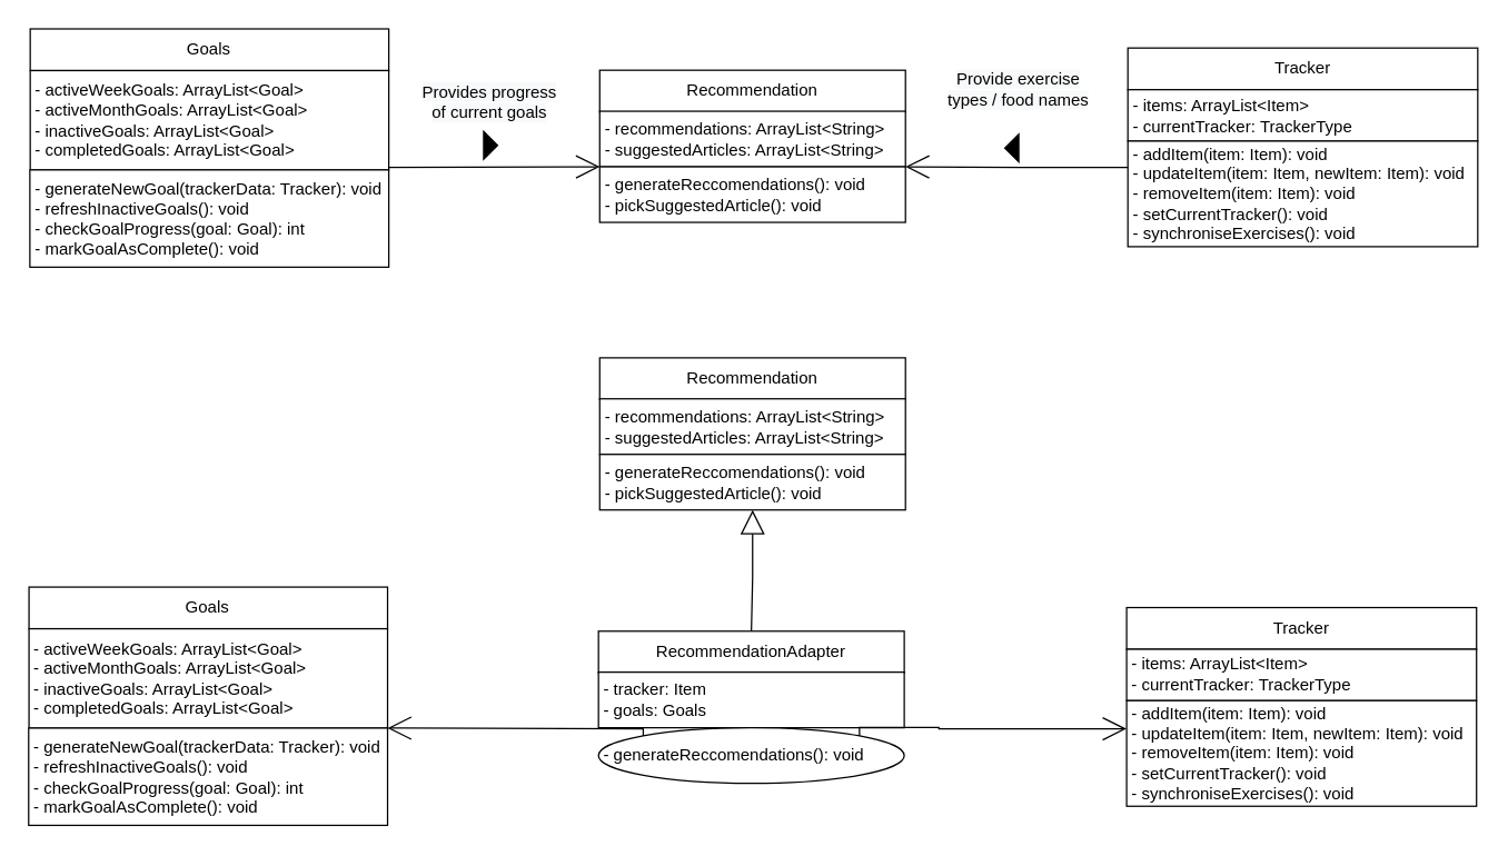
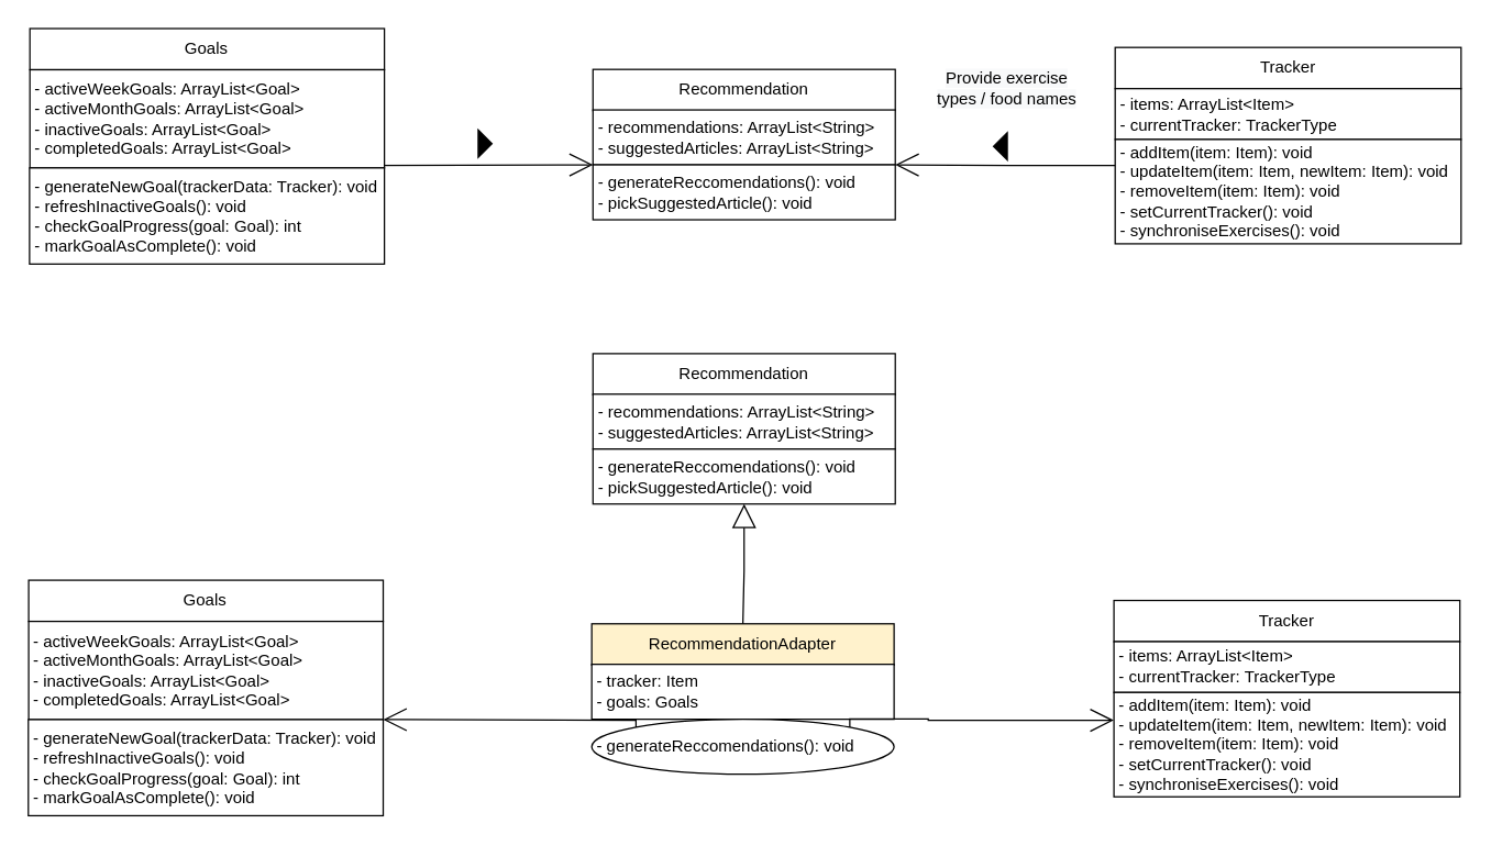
  <mxCell id="0" />
  <mxCell id="1" parent="0" />
  <mxCell id="2" value="Tracker" style="rounded=0;whiteSpace=wrap;html=1;" vertex="1" parent="1"><mxGeometry x="811" y="34" width="251.75" height="30" as="geometry" /></mxCell>
  <mxCell id="3" value="Recommendation" style="rounded=0;whiteSpace=wrap;html=1;" vertex="1" parent="1"><mxGeometry x="431" y="50" width="220" height="30" as="geometry" /></mxCell>
  <mxCell id="4" value="Goals" style="rounded=0;whiteSpace=wrap;html=1;" vertex="1" parent="1"><mxGeometry x="21.25" y="20.25" width="258" height="30" as="geometry" /></mxCell>
  <mxCell id="5" value="" style="triangle;whiteSpace=wrap;html=1;fontSize=12;fillColor=#000000;flipV=1;flipH=1;" vertex="1" parent="1"><mxGeometry x="722.5" y="96" width="10" height="20" as="geometry" /></mxCell>
  <mxCell id="6" value="" style="triangle;whiteSpace=wrap;html=1;fontSize=12;fillColor=#000000;" vertex="1" parent="1"><mxGeometry x="347.5" y="94" width="10" height="20" as="geometry" /></mxCell>
- <mxCell id="7" value="&lt;span style=&quot;background-color: rgb(248, 249, 250);&quot;&gt;Provides progress of current goals&lt;/span&gt;" style="text;html=1;strokeColor=none;fillColor=none;align=center;verticalAlign=middle;whiteSpace=wrap;rounded=0;fontSize=12;" vertex="1" parent="1"><mxGeometry x="301" y="58" width="101.5" height="30" as="geometry" /></mxCell>
  <mxCell id="8" value="&lt;span style=&quot;background-color: rgb(248, 249, 250);&quot;&gt;Provide exercise types / food names&lt;/span&gt;" style="text;html=1;strokeColor=none;fillColor=none;align=center;verticalAlign=middle;whiteSpace=wrap;rounded=0;fontSize=12;" vertex="1" parent="1"><mxGeometry x="676" y="49" width="113" height="30" as="geometry" /></mxCell>
  <mxCell id="9" value="- items: ArrayList&amp;lt;Item&amp;gt;&lt;br&gt;- currentTracker:&amp;nbsp;&lt;span style=&quot;text-align: center;&quot;&gt;TrackerType&lt;/span&gt;" style="rounded=0;whiteSpace=wrap;html=1;align=left;spacingLeft=2;" vertex="1" parent="1"><mxGeometry x="811" y="64" width="251.75" height="37" as="geometry" /></mxCell>
  <mxCell id="10" value="- addItem(item: Item): void&lt;br&gt;- updateItem(item: Item, newItem: Item): void&lt;br&gt;- removeItem(item: Item): void&lt;br&gt;- setCurrentTracker(): void&lt;br&gt;- synchroniseExercises(): void" style="rounded=0;whiteSpace=wrap;html=1;align=left;spacingLeft=2;" vertex="1" parent="1"><mxGeometry x="811" y="101" width="251.75" height="76" as="geometry" /></mxCell>
  <mxCell id="11" value="- recommendations: ArrayList&amp;lt;String&amp;gt;&lt;br&gt;- suggestedArticles: ArrayList&amp;lt;String&amp;gt;" style="rounded=0;whiteSpace=wrap;html=1;align=left;spacingLeft=2;" vertex="1" parent="1"><mxGeometry x="431" y="79.5" width="220" height="40" as="geometry" /></mxCell>
  <mxCell id="12" style="edgeStyle=orthogonalEdgeStyle;rounded=0;orthogonalLoop=1;jettySize=auto;html=1;exitX=1;exitY=0;exitDx=0;exitDy=0;entryX=0;entryY=0.25;entryDx=0;entryDy=0;startArrow=open;startFill=0;endArrow=none;endFill=0;endSize=15;startSize=15;" edge="1" parent="1" source="13" target="10"><mxGeometry relative="1" as="geometry"><Array as="points"><mxPoint x="735" y="120" /><mxPoint x="819" y="119" /></Array></mxGeometry></mxCell>
  <mxCell id="13" value="- generateReccomendations(): void&lt;br&gt;- pickSuggestedArticle(): void" style="rounded=0;whiteSpace=wrap;html=1;align=left;spacingLeft=2;" vertex="1" parent="1"><mxGeometry x="431" y="119.5" width="220" height="40" as="geometry" /></mxCell>
  <mxCell id="14" style="edgeStyle=orthogonalEdgeStyle;rounded=0;orthogonalLoop=1;jettySize=auto;html=1;entryX=0;entryY=0;entryDx=0;entryDy=0;endArrow=open;endFill=0;startSize=15;endSize=15;" edge="1" parent="1" target="13"><mxGeometry relative="1" as="geometry"><mxPoint x="281" y="120" as="sourcePoint" /><Array as="points"><mxPoint x="269" y="120" /></Array></mxGeometry></mxCell>
  <mxCell id="15" value="- activeWeekGoals: ArrayList&amp;lt;Goal&amp;gt;&lt;br&gt;- activeMonthGoals: ArrayList&amp;lt;Goal&amp;gt;&lt;br&gt;- inactiveGoals: ArrayList&amp;lt;Goal&amp;gt;&lt;br&gt;- completedGoals: ArrayList&amp;lt;Goal&amp;gt;" style="rounded=0;whiteSpace=wrap;html=1;align=left;spacingLeft=2;" vertex="1" parent="1"><mxGeometry x="21.25" y="50.25" width="258" height="71.5" as="geometry" /></mxCell>
  <mxCell id="16" value="- generateNewGoal(trackerData: Tracker): void&lt;br&gt;- refreshInactiveGoals(): void&lt;br&gt;- checkGoalProgress(goal: Goal): int&lt;br&gt;- markGoalAsComplete(): void" style="rounded=0;whiteSpace=wrap;html=1;align=left;spacingLeft=2;" vertex="1" parent="1"><mxGeometry x="21" y="121.75" width="258.25" height="70" as="geometry" /></mxCell>
  <mxCell id="17" value="Tracker" style="rounded=0;whiteSpace=wrap;html=1;" vertex="1" parent="1"><mxGeometry x="810.12" y="436.75" width="251.75" height="30" as="geometry" /></mxCell>
- <mxCell id="18" value="RecommendationAdapter" style="rounded=0;whiteSpace=wrap;html=1;" vertex="1" parent="1"><mxGeometry x="430.12" y="453.75" width="220" height="30" as="geometry" /></mxCell>
+ <mxCell id="18" value="RecommendationAdapter" style="rounded=0;whiteSpace=wrap;html=1;fillColor=#fff2cc;" vertex="1" parent="1"><mxGeometry x="430.12" y="453.75" width="220" height="30" as="geometry" /></mxCell>
  <mxCell id="19" value="Goals" style="rounded=0;whiteSpace=wrap;html=1;" vertex="1" parent="1"><mxGeometry x="20.37" y="422" width="258" height="30" as="geometry" /></mxCell>
  <mxCell id="20" value="- items: ArrayList&amp;lt;Item&amp;gt;&lt;br&gt;- currentTracker:&amp;nbsp;&lt;span style=&quot;text-align: center;&quot;&gt;TrackerType&lt;/span&gt;" style="rounded=0;whiteSpace=wrap;html=1;align=left;spacingLeft=2;" vertex="1" parent="1"><mxGeometry x="810.12" y="466.75" width="251.75" height="37" as="geometry" /></mxCell>
  <mxCell id="21" value="- addItem(item: Item): void&lt;br&gt;- updateItem(item: Item, newItem: Item): void&lt;br&gt;- removeItem(item: Item): void&lt;br&gt;- setCurrentTracker(): void&lt;br&gt;- synchroniseExercises(): void" style="rounded=0;whiteSpace=wrap;html=1;align=left;spacingLeft=2;" vertex="1" parent="1"><mxGeometry x="810.12" y="503.75" width="251.75" height="76" as="geometry" /></mxCell>
  <mxCell id="22" value="- tracker: Item&lt;br&gt;- goals: Goals" style="rounded=0;whiteSpace=wrap;html=1;align=left;spacingLeft=2;" vertex="1" parent="1"><mxGeometry x="430.12" y="483.25" width="220" height="40" as="geometry" /></mxCell>
  <mxCell id="23" style="edgeStyle=orthogonalEdgeStyle;rounded=0;orthogonalLoop=1;jettySize=auto;html=1;exitX=1;exitY=0;exitDx=0;exitDy=0;startArrow=none;startFill=0;endArrow=open;endFill=0;endSize=15;startSize=15;" edge="1" parent="1" source="24"><mxGeometry relative="1" as="geometry"><Array as="points"><mxPoint x="675" y="523" /><mxPoint x="810" y="524" /></Array><mxPoint x="810" y="524" as="targetPoint" /></mxGeometry></mxCell>
  <mxCell id="24" value="- generateReccomendations(): void" style="ellipse;whiteSpace=wrap;html=1;align=left;spacingLeft=2;" vertex="1" parent="1"><mxGeometry x="430.12" y="523.25" width="220" height="40" as="geometry" /></mxCell>
  <mxCell id="25" style="edgeStyle=orthogonalEdgeStyle;rounded=0;orthogonalLoop=1;jettySize=auto;html=1;entryX=0;entryY=0;entryDx=0;entryDy=0;endArrow=none;endFill=0;startSize=15;endSize=15;startArrow=open;startFill=0;exitX=1;exitY=1;exitDx=0;exitDy=0;" edge="1" parent="1" target="24" source="26"><mxGeometry relative="1" as="geometry"><mxPoint x="280.12" y="521.75" as="sourcePoint" /><Array as="points"><mxPoint x="291" y="523" /><mxPoint x="430" y="524" /></Array></mxGeometry></mxCell>
  <mxCell id="26" value="- activeWeekGoals: ArrayList&amp;lt;Goal&amp;gt;&lt;br&gt;- activeMonthGoals: ArrayList&amp;lt;Goal&amp;gt;&lt;br&gt;- inactiveGoals: ArrayList&amp;lt;Goal&amp;gt;&lt;br&gt;- completedGoals: ArrayList&amp;lt;Goal&amp;gt;" style="rounded=0;whiteSpace=wrap;html=1;align=left;spacingLeft=2;" vertex="1" parent="1"><mxGeometry x="20.37" y="452" width="258" height="71.5" as="geometry" /></mxCell>
  <mxCell id="27" value="- generateNewGoal(trackerData: Tracker): void&lt;br&gt;- refreshInactiveGoals(): void&lt;br&gt;- checkGoalProgress(goal: Goal): int&lt;br&gt;- markGoalAsComplete(): void" style="rounded=0;whiteSpace=wrap;html=1;align=left;spacingLeft=2;" vertex="1" parent="1"><mxGeometry x="20.12" y="523.5" width="258.25" height="70" as="geometry" /></mxCell>
  <mxCell id="28" value="Recommendation" style="rounded=0;whiteSpace=wrap;html=1;" vertex="1" parent="1"><mxGeometry x="431" y="257" width="220" height="30" as="geometry" /></mxCell>
  <mxCell id="29" value="- recommendations: ArrayList&amp;lt;String&amp;gt;&lt;br&gt;- suggestedArticles: ArrayList&amp;lt;String&amp;gt;" style="rounded=0;whiteSpace=wrap;html=1;align=left;spacingLeft=2;" vertex="1" parent="1"><mxGeometry x="431" y="286.5" width="220" height="40" as="geometry" /></mxCell>
  <mxCell id="30" style="edgeStyle=orthogonalEdgeStyle;rounded=0;orthogonalLoop=1;jettySize=auto;html=1;entryX=0.5;entryY=0;entryDx=0;entryDy=0;startArrow=block;startFill=0;endArrow=none;endFill=0;startSize=15;endSize=15;" edge="1" parent="1" source="31" target="18"><mxGeometry relative="1" as="geometry" /></mxCell>
  <mxCell id="31" value="- generateReccomendations(): void&lt;br&gt;- pickSuggestedArticle(): void" style="rounded=0;whiteSpace=wrap;html=1;align=left;spacingLeft=2;" vertex="1" parent="1"><mxGeometry x="431" y="326.5" width="220" height="40" as="geometry" /></mxCell>
